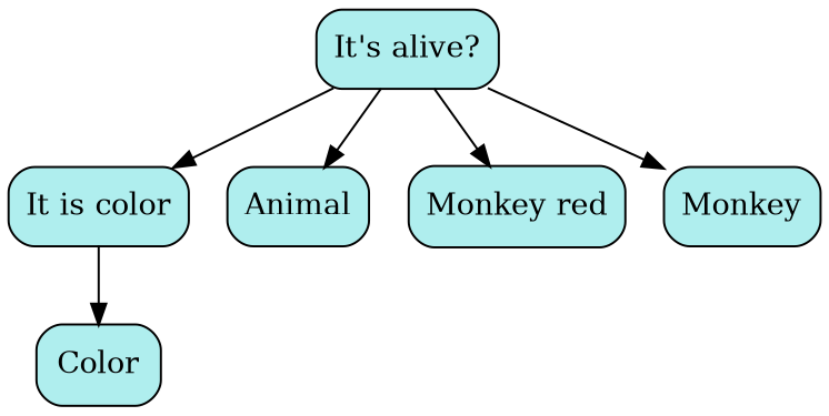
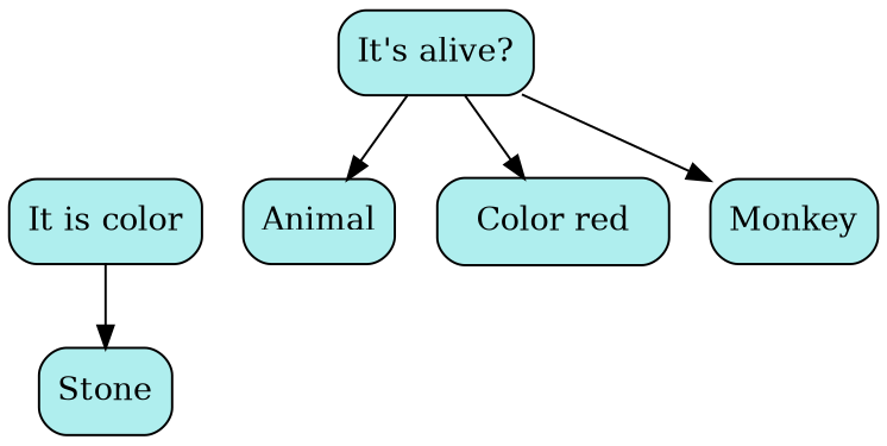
  digraph {
    rankdir=TB
    node [fillcolor="#AFEEEE" shape=Mrecord style=filled]
    n1 [label="It's alive?"]
    n2 [label="It is color"]
    n3 [label=Animal]
-   n4 [label="Monkey red"]
+   n4 [label="Color red"]
    n5 [label=Monkey]
-   n6 [label=Color]
-   n1 -> n2
+   n6 [label=Stone]
    n1 -> n3
    n1 -> n4
    n1 -> n5
    n2 -> n6
  }
